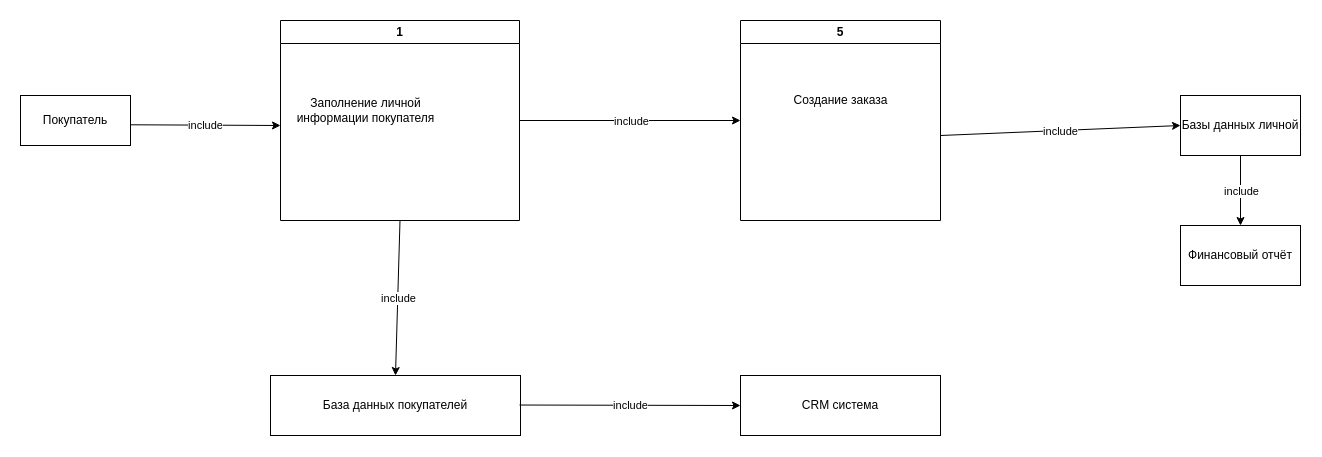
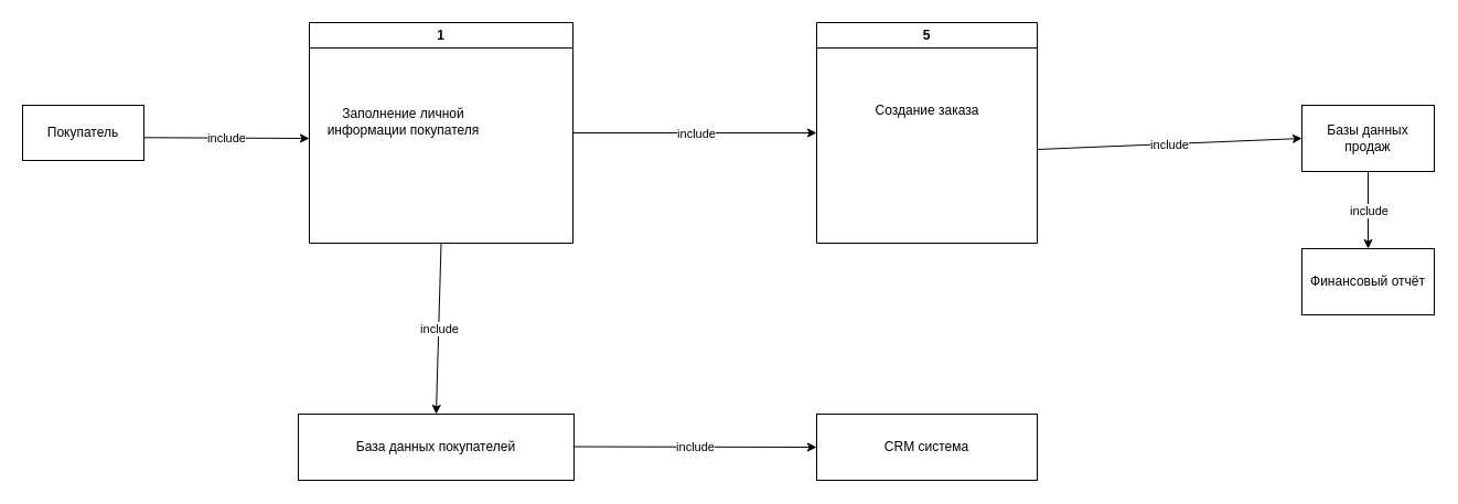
  <mxCell id="0" />
  <mxCell id="1" parent="0" />
  <mxCell id="2" value="Покупатель" style="html=1;whiteSpace=wrap;" parent="1" vertex="1"><mxGeometry x="20" y="95" width="110" height="50" as="geometry" /></mxCell>
  <mxCell id="3" value="1" style="swimlane;whiteSpace=wrap;html=1;" parent="1" vertex="1"><mxGeometry x="280" y="20" width="239" height="200" as="geometry" /></mxCell>
  <mxCell id="4" value="Заполнение личной&lt;br&gt;информации покупателя" style="text;html=1;align=center;verticalAlign=middle;resizable=0;points=[];autosize=1;strokeColor=none;fillColor=none;" parent="3" vertex="1"><mxGeometry x="4.5" y="70" width="160" height="40" as="geometry" /></mxCell>
  <mxCell id="5" value="5" style="swimlane;whiteSpace=wrap;html=1;" parent="1" vertex="1"><mxGeometry x="740" y="20" width="200" height="200" as="geometry" /></mxCell>
  <mxCell id="6" value="Создание заказа" style="text;html=1;align=center;verticalAlign=middle;resizable=0;points=[];autosize=1;strokeColor=none;fillColor=none;" parent="5" vertex="1"><mxGeometry x="40" y="65" width="120" height="30" as="geometry" /></mxCell>
- <mxCell id="7" value="Базы данных личной" style="rounded=0;whiteSpace=wrap;html=1;" parent="1" vertex="1"><mxGeometry x="1180" y="95" width="120" height="60" as="geometry" /></mxCell>
+ <mxCell id="7" value="Базы данных продаж" style="rounded=0;whiteSpace=wrap;html=1;" parent="1" vertex="1"><mxGeometry x="1180" y="95" width="120" height="60" as="geometry" /></mxCell>
  <mxCell id="8" value="Финансовый отчёт" style="rounded=0;whiteSpace=wrap;html=1;" parent="1" vertex="1"><mxGeometry x="1180" y="225" width="120" height="60" as="geometry" /></mxCell>
  <mxCell id="9" value="CRM система" style="rounded=0;whiteSpace=wrap;html=1;" parent="1" vertex="1"><mxGeometry x="740" y="375" width="200" height="60" as="geometry" /></mxCell>
  <mxCell id="10" value="База данных покупателей" style="rounded=0;whiteSpace=wrap;html=1;" parent="1" vertex="1"><mxGeometry x="270" y="375" width="250" height="60" as="geometry" /></mxCell>
  <mxCell id="11" value="" style="endArrow=classic;html=1;rounded=0;" parent="1" edge="1"><mxGeometry relative="1" as="geometry"><mxPoint x="130" y="124.29" as="sourcePoint" /><mxPoint x="280" y="125" as="targetPoint" /></mxGeometry></mxCell>
  <mxCell id="12" value="include" style="edgeLabel;resizable=0;html=1;;align=center;verticalAlign=middle;" parent="11" connectable="0" vertex="1"><mxGeometry relative="1" as="geometry" /></mxCell>
  <mxCell id="13" value="" style="endArrow=classic;html=1;rounded=0;exitX=1;exitY=0.5;exitDx=0;exitDy=0;entryX=0;entryY=0.5;entryDx=0;entryDy=0;" parent="1" source="3" target="5" edge="1"><mxGeometry relative="1" as="geometry"><mxPoint x="520" y="205" as="sourcePoint" /><mxPoint x="620" y="205" as="targetPoint" /></mxGeometry></mxCell>
  <mxCell id="14" value="include" style="edgeLabel;resizable=0;html=1;;align=center;verticalAlign=middle;" parent="13" connectable="0" vertex="1"><mxGeometry relative="1" as="geometry" /></mxCell>
  <mxCell id="15" value="" style="endArrow=classic;html=1;rounded=0;entryX=0;entryY=0.5;entryDx=0;entryDy=0;" parent="1" target="7" edge="1"><mxGeometry relative="1" as="geometry"><mxPoint x="940" y="135" as="sourcePoint" /><mxPoint x="1040" y="135" as="targetPoint" /></mxGeometry></mxCell>
  <mxCell id="16" value="include" style="edgeLabel;resizable=0;html=1;;align=center;verticalAlign=middle;" parent="15" connectable="0" vertex="1"><mxGeometry relative="1" as="geometry" /></mxCell>
  <mxCell id="17" value="" style="endArrow=classic;html=1;rounded=0;entryX=0.5;entryY=0;entryDx=0;entryDy=0;exitX=0.5;exitY=1;exitDx=0;exitDy=0;" parent="1" source="7" target="8" edge="1"><mxGeometry relative="1" as="geometry"><mxPoint x="1200" y="185" as="sourcePoint" /><mxPoint x="1300" y="185" as="targetPoint" /></mxGeometry></mxCell>
  <mxCell id="18" value="include" style="edgeLabel;resizable=0;html=1;;align=center;verticalAlign=middle;" parent="17" connectable="0" vertex="1"><mxGeometry relative="1" as="geometry" /></mxCell>
  <mxCell id="19" value="" style="endArrow=classic;html=1;rounded=0;entryX=0.5;entryY=0;entryDx=0;entryDy=0;exitX=0.5;exitY=1;exitDx=0;exitDy=0;" parent="1" source="3" target="10" edge="1"><mxGeometry relative="1" as="geometry"><mxPoint x="334" y="305" as="sourcePoint" /><mxPoint x="434" y="305" as="targetPoint" /></mxGeometry></mxCell>
  <mxCell id="20" value="include" style="edgeLabel;resizable=0;html=1;;align=center;verticalAlign=middle;" parent="19" connectable="0" vertex="1"><mxGeometry relative="1" as="geometry" /></mxCell>
  <mxCell id="21" value="" style="endArrow=classic;html=1;rounded=0;entryX=0;entryY=0.5;entryDx=0;entryDy=0;" parent="1" target="9" edge="1"><mxGeometry relative="1" as="geometry"><mxPoint x="519" y="404.52" as="sourcePoint" /><mxPoint x="619" y="404.52" as="targetPoint" /></mxGeometry></mxCell>
  <mxCell id="22" value="include" style="edgeLabel;resizable=0;html=1;;align=center;verticalAlign=middle;" parent="21" connectable="0" vertex="1"><mxGeometry relative="1" as="geometry" /></mxCell>
